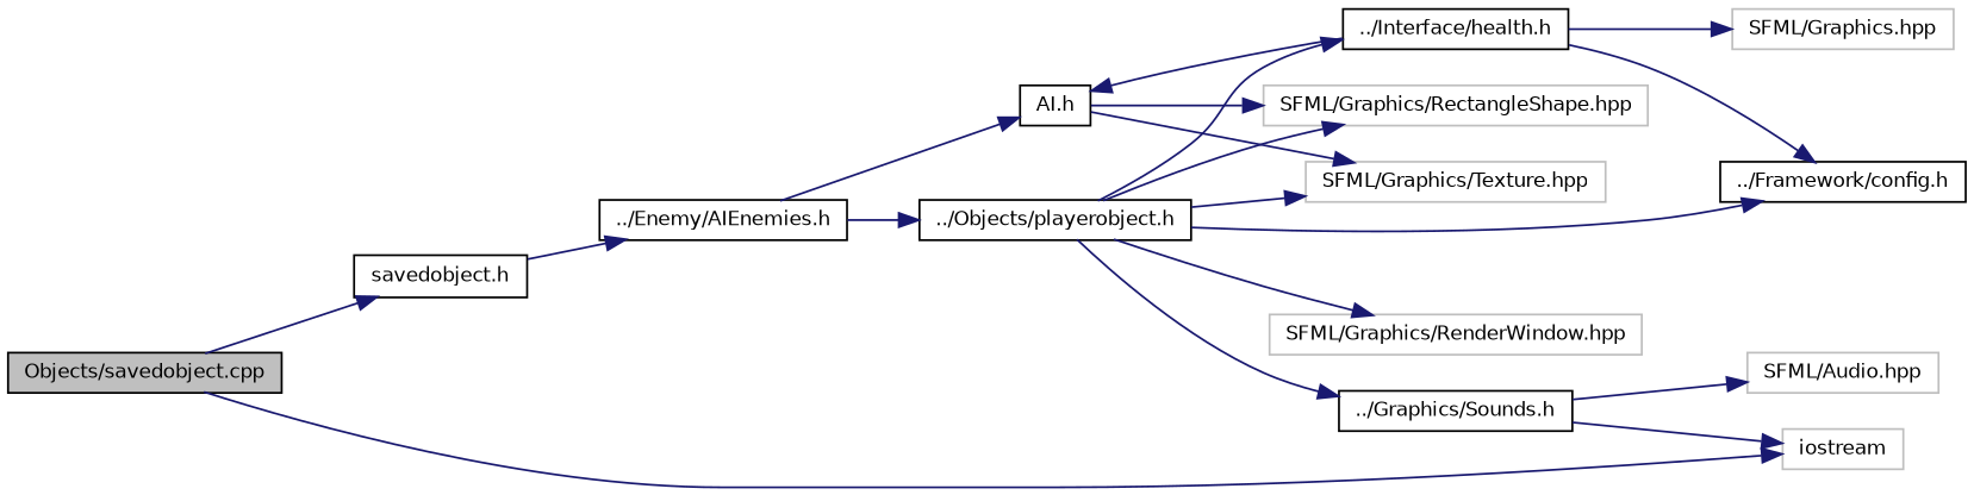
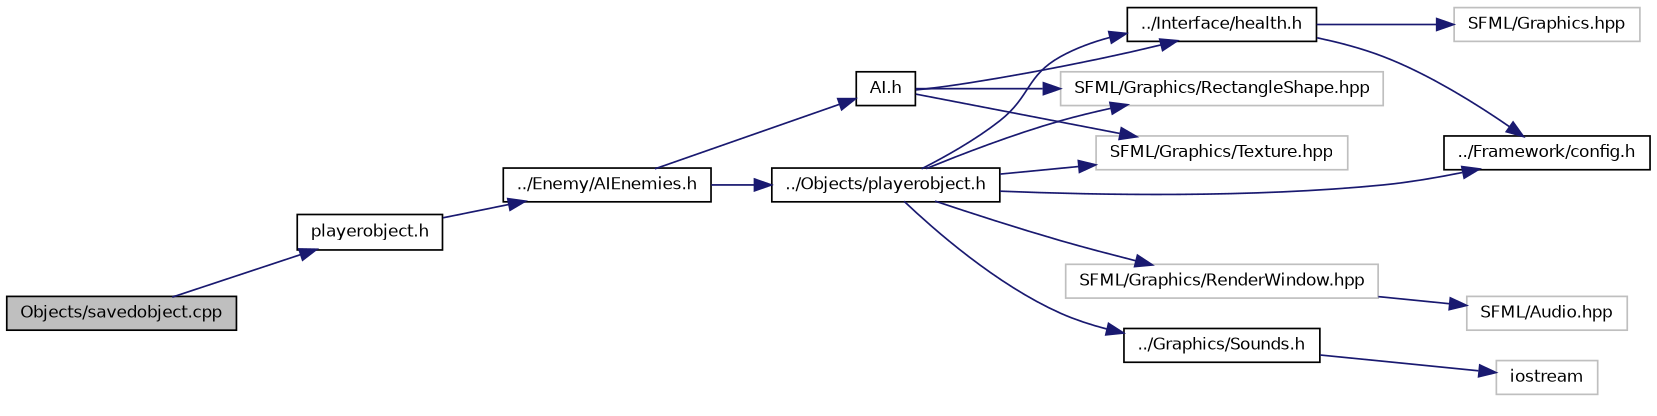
  digraph {
    rankdir=LR
    node [color=black fillcolor=white fontname=Helvetica fontsize=10 shape=record style=filled]
    edge [color=midnightblue fontname=Helvetica fontsize=10 labelfontname=Helvetica labelfontsize=10 style=solid]
    n1 [fillcolor=grey75 fontcolor=black height=0.2 label="Objects/savedobject.cpp" width=0.4]
    n2 [color=grey75 height=0.2 label=iostream width=0.4]
-   n3 [height=0.2 label="savedobject.h" width=0.4]
+   n3 [height=0.2 label="playerobject.h" width=0.4]
    n4 [height=0.2 label="../Enemy/AIEnemies.h" width=0.4]
    n5 [height=0.2 label="AI.h" width=0.4]
    n6 [height=0.2 label="../Objects/playerobject.h" width=0.4]
    n7 [color=grey75 height=0.2 label="SFML/Graphics/RectangleShape.hpp" width=0.4]
    n8 [color=grey75 height=0.2 label="SFML/Graphics/Texture.hpp" width=0.4]
    n9 [height=0.2 label="../Interface/health.h" width=0.4]
    n10 [color=grey75 height=0.2 label="SFML/Graphics/RenderWindow.hpp" width=0.4]
    n11 [height=0.2 label="../Framework/config.h" width=0.4]
    n12 [height=0.2 label="../Graphics/Sounds.h" width=0.4]
    n13 [color=grey75 height=0.2 label="SFML/Graphics.hpp" width=0.4]
    n14 [color=grey75 height=0.2 label="SFML/Audio.hpp" width=0.4]
-   n1 -> n2
    n1 -> n3
    n3 -> n4
    n4 -> n5
    n4 -> n6
    n5 -> n7
    n5 -> n8
-   n9 -> n5
+   n5 -> n9
    n6 -> n7
    n6 -> n8
    n6 -> n9
    n6 -> n10
    n6 -> n11
    n6 -> n12
    n9 -> n11
    n9 -> n13
    n12 -> n2
-   n12 -> n14
+   n10 -> n14
  }
